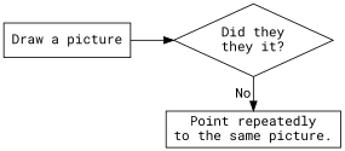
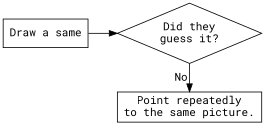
  digraph {
    fontname="Roboto Mono"
    rankdir=LR
    node [fontname="Roboto Mono" shape=rect]
    edge [fontname="Roboto Mono"]
-   n1 [label="Did they\nthey it?" shape=diamond]
+   n1 [label="Did they\nguess it?" shape=diamond]
    n2 [label="Point repeatedly\nto the same picture."]
-   n3 [label="Draw a picture"]
+   n3 [label="Draw a same"]
    subgraph sub_1 {
      rank=same
      n1
      n2
    }
    n1 -> n2 [label=No]
    n3 -> n1
  }
